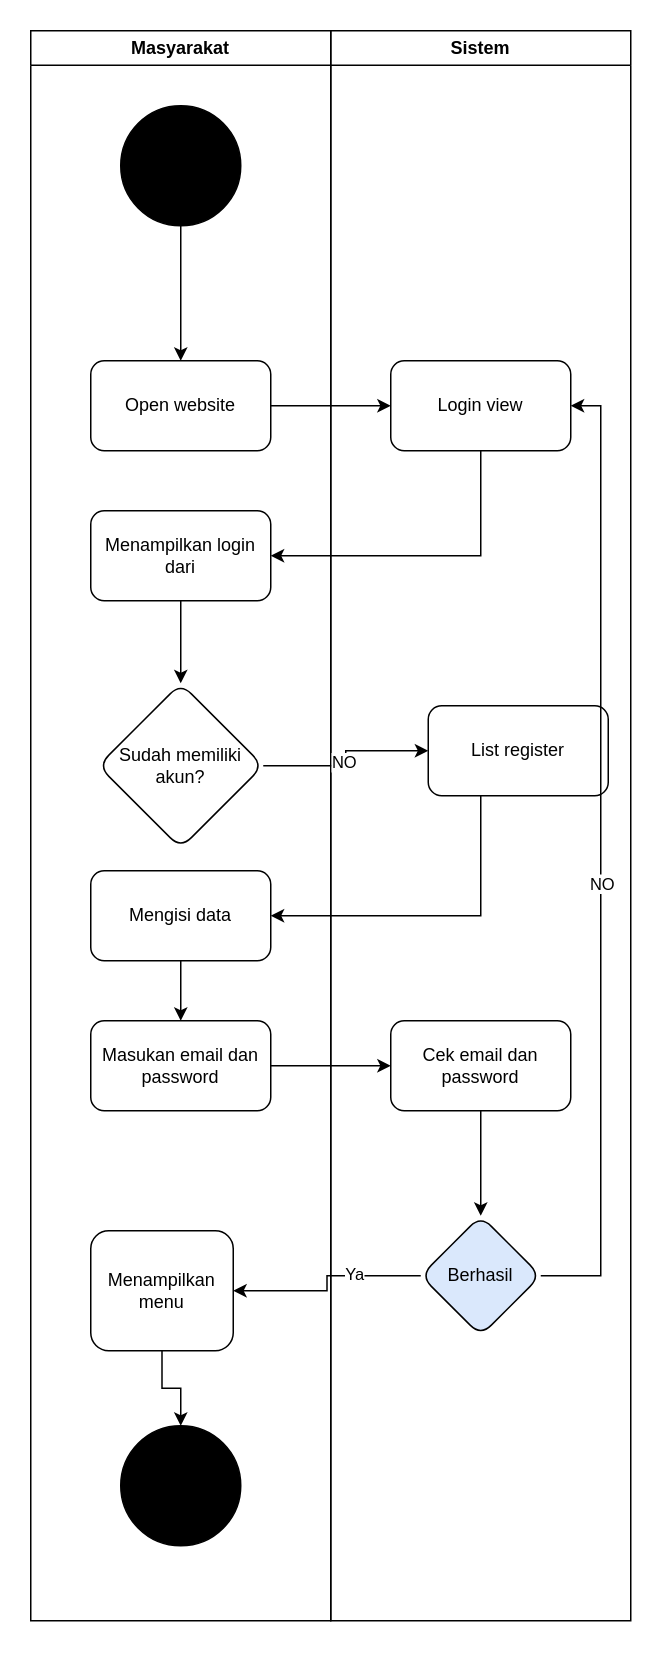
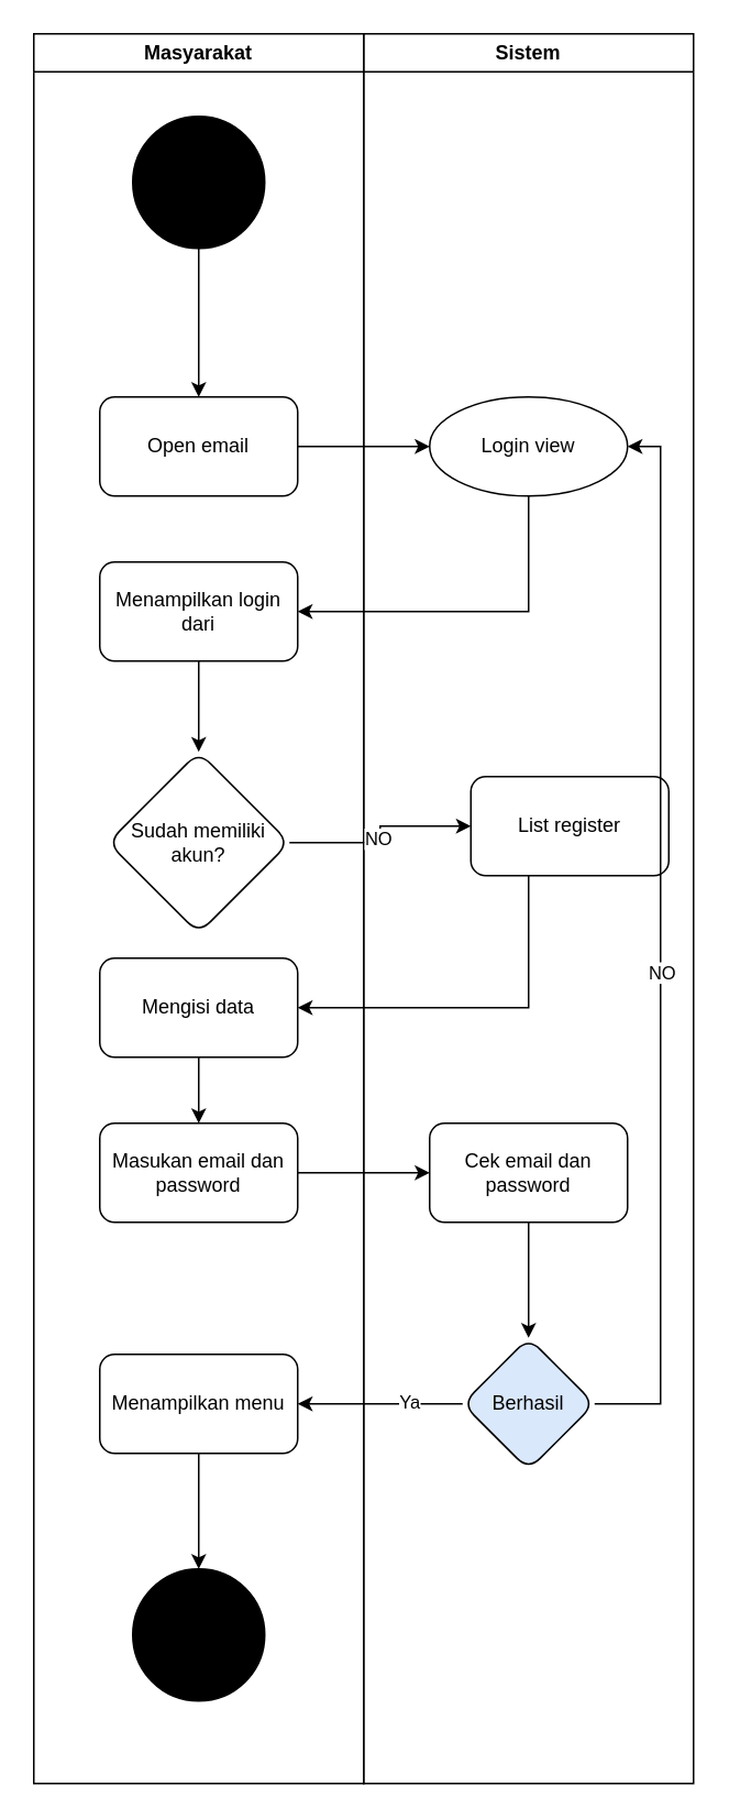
  <mxCell id="0" />
  <mxCell id="1" parent="0" />
  <mxCell id="2" value="Sistem" style="swimlane;whiteSpace=wrap;html=1;" vertex="1" parent="1"><mxGeometry x="220" y="20" width="200" height="1060" as="geometry" /></mxCell>
- <mxCell id="3" value="Login view" style="rounded=1;whiteSpace=wrap;html=1;fillColor=none;" vertex="1" parent="2"><mxGeometry x="40" y="220" width="120" height="60" as="geometry" /></mxCell>
+ <mxCell id="3" value="Login view" style="ellipse;whiteSpace=wrap;html=1;fillColor=none;" vertex="1" parent="2"><mxGeometry x="40" y="220" width="120" height="60" as="geometry" /></mxCell>
  <mxCell id="4" value="List register" style="rounded=1;whiteSpace=wrap;html=1;" vertex="1" parent="2"><mxGeometry x="65" y="450" width="120" height="60" as="geometry" /></mxCell>
  <mxCell id="5" value="" style="edgeStyle=orthogonalEdgeStyle;rounded=0;orthogonalLoop=1;jettySize=auto;html=1;" edge="1" parent="2" source="6" target="9"><mxGeometry relative="1" as="geometry" /></mxCell>
  <mxCell id="6" value="Cek email dan password" style="rounded=1;whiteSpace=wrap;html=1;" vertex="1" parent="2"><mxGeometry x="40" y="660" width="120" height="60" as="geometry" /></mxCell>
  <mxCell id="7" style="edgeStyle=orthogonalEdgeStyle;rounded=0;orthogonalLoop=1;jettySize=auto;html=1;entryX=1;entryY=0.5;entryDx=0;entryDy=0;" edge="1" parent="2" source="9" target="3"><mxGeometry relative="1" as="geometry"><Array as="points"><mxPoint x="180" y="830" /><mxPoint x="180" y="250" /></Array></mxGeometry></mxCell>
  <mxCell id="8" value="NO" style="edgeLabel;html=1;align=center;verticalAlign=middle;resizable=0;points=[];" vertex="1" connectable="0" parent="7"><mxGeometry x="-0.056" relative="1" as="geometry"><mxPoint as="offset" /></mxGeometry></mxCell>
  <mxCell id="9" value="Berhasil" style="rhombus;whiteSpace=wrap;html=1;rounded=1;fillColor=#dae8fc;" vertex="1" parent="2"><mxGeometry x="60" y="790" width="80" height="80" as="geometry" /></mxCell>
  <mxCell id="10" value="Masyarakat" style="swimlane;whiteSpace=wrap;html=1;" vertex="1" parent="1"><mxGeometry x="20" y="20" width="200" height="1060" as="geometry" /></mxCell>
  <mxCell id="11" value="" style="edgeStyle=orthogonalEdgeStyle;rounded=0;orthogonalLoop=1;jettySize=auto;html=1;" edge="1" parent="10" source="12" target="13"><mxGeometry relative="1" as="geometry" /></mxCell>
  <mxCell id="12" value="" style="ellipse;whiteSpace=wrap;html=1;aspect=fixed;strokeColor=default;fillColor=#000000;" vertex="1" parent="10"><mxGeometry x="60" y="50" width="80" height="80" as="geometry" /></mxCell>
- <mxCell id="13" value="Open website" style="rounded=1;whiteSpace=wrap;html=1;fillColor=none;" vertex="1" parent="10"><mxGeometry x="40" y="220" width="120" height="60" as="geometry" /></mxCell>
+ <mxCell id="13" value="Open email" style="rounded=1;whiteSpace=wrap;html=1;fillColor=none;" vertex="1" parent="10"><mxGeometry x="40" y="220" width="120" height="60" as="geometry" /></mxCell>
  <mxCell id="14" style="edgeStyle=orthogonalEdgeStyle;rounded=0;orthogonalLoop=1;jettySize=auto;html=1;" edge="1" parent="10" source="15" target="16"><mxGeometry relative="1" as="geometry" /></mxCell>
  <mxCell id="15" value="Menampilkan login dari" style="rounded=1;whiteSpace=wrap;html=1;fillColor=none;" vertex="1" parent="10"><mxGeometry x="40" y="320" width="120" height="60" as="geometry" /></mxCell>
  <mxCell id="16" value="Sudah memiliki akun?" style="rhombus;whiteSpace=wrap;html=1;fillColor=none;rounded=1;" vertex="1" parent="10"><mxGeometry x="45" y="435" width="110" height="110" as="geometry" /></mxCell>
  <mxCell id="17" style="edgeStyle=orthogonalEdgeStyle;rounded=0;orthogonalLoop=1;jettySize=auto;html=1;exitX=0.5;exitY=1;exitDx=0;exitDy=0;" edge="1" parent="10" source="18" target="19"><mxGeometry relative="1" as="geometry" /></mxCell>
  <mxCell id="18" value="Mengisi data" style="rounded=1;whiteSpace=wrap;html=1;" vertex="1" parent="10"><mxGeometry x="40" y="560" width="120" height="60" as="geometry" /></mxCell>
  <mxCell id="19" value="Masukan email dan password" style="rounded=1;whiteSpace=wrap;html=1;" vertex="1" parent="10"><mxGeometry x="40" y="660" width="120" height="60" as="geometry" /></mxCell>
  <mxCell id="20" value="" style="edgeStyle=orthogonalEdgeStyle;rounded=0;orthogonalLoop=1;jettySize=auto;html=1;" edge="1" parent="10" source="21" target="22"><mxGeometry relative="1" as="geometry" /></mxCell>
- <mxCell id="21" value="Menampilkan menu" style="rounded=1;whiteSpace=wrap;html=1;" vertex="1" parent="10"><mxGeometry x="40" y="800" width="95" height="80" as="geometry" /></mxCell>
+ <mxCell id="21" value="Menampilkan menu" style="rounded=1;whiteSpace=wrap;html=1;" vertex="1" parent="10"><mxGeometry x="40" y="800" width="120" height="60" as="geometry" /></mxCell>
  <mxCell id="22" value="" style="ellipse;whiteSpace=wrap;html=1;rounded=1;fillColor=#000000;" vertex="1" parent="10"><mxGeometry x="60" y="930" width="80" height="80" as="geometry" /></mxCell>
  <mxCell id="23" value="" style="edgeStyle=orthogonalEdgeStyle;rounded=0;orthogonalLoop=1;jettySize=auto;html=1;" edge="1" parent="1" source="13" target="3"><mxGeometry relative="1" as="geometry" /></mxCell>
  <mxCell id="24" value="" style="edgeStyle=orthogonalEdgeStyle;rounded=0;orthogonalLoop=1;jettySize=auto;html=1;" edge="1" parent="1" source="3" target="15"><mxGeometry relative="1" as="geometry"><Array as="points"><mxPoint x="320" y="370" /></Array></mxGeometry></mxCell>
  <mxCell id="25" style="edgeStyle=orthogonalEdgeStyle;rounded=0;orthogonalLoop=1;jettySize=auto;html=1;" edge="1" parent="1" source="16" target="4"><mxGeometry relative="1" as="geometry" /></mxCell>
  <mxCell id="26" value="NO" style="edgeLabel;html=1;align=center;verticalAlign=middle;resizable=0;points=[];" vertex="1" connectable="0" parent="25"><mxGeometry x="-0.026" y="2" relative="1" as="geometry"><mxPoint as="offset" /></mxGeometry></mxCell>
  <mxCell id="27" value="" style="edgeStyle=orthogonalEdgeStyle;rounded=0;orthogonalLoop=1;jettySize=auto;html=1;" edge="1" parent="1" source="19" target="6"><mxGeometry relative="1" as="geometry" /></mxCell>
  <mxCell id="28" style="edgeStyle=orthogonalEdgeStyle;rounded=0;orthogonalLoop=1;jettySize=auto;html=1;" edge="1" parent="1" source="9" target="21"><mxGeometry relative="1" as="geometry" /></mxCell>
  <mxCell id="29" value="Ya" style="edgeLabel;html=1;align=center;verticalAlign=middle;resizable=0;points=[];" vertex="1" connectable="0" parent="28"><mxGeometry x="-0.339" y="-2" relative="1" as="geometry"><mxPoint as="offset" /></mxGeometry></mxCell>
  <mxCell id="30" style="edgeStyle=orthogonalEdgeStyle;rounded=0;orthogonalLoop=1;jettySize=auto;html=1;entryX=1;entryY=0.5;entryDx=0;entryDy=0;" edge="1" parent="1" source="4" target="18"><mxGeometry relative="1" as="geometry"><Array as="points"><mxPoint x="320" y="610" /></Array></mxGeometry></mxCell>
